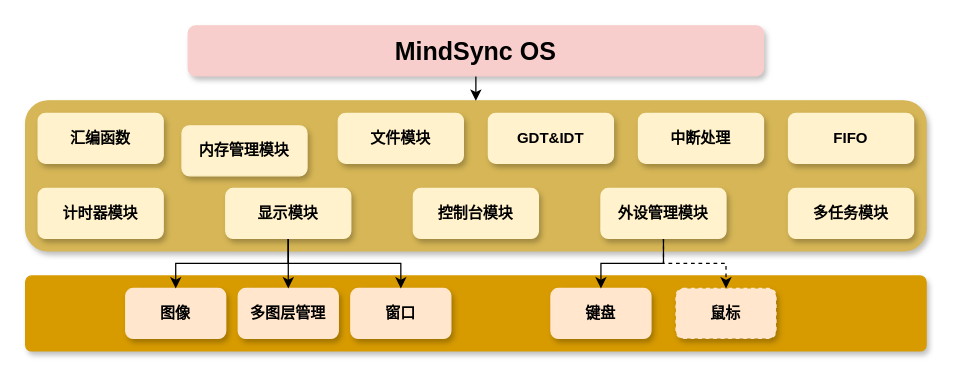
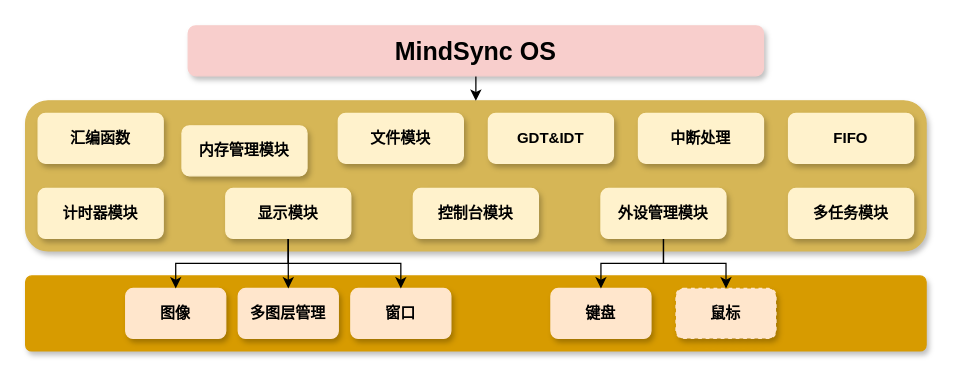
  <mxCell id="0" />
  <mxCell id="1" parent="0" />
  <mxCell id="2" value="" style="rounded=1;whiteSpace=wrap;html=1;fontStyle=1;fillColor=#D79B00;strokeColor=#D79B00;shadow=1;arcSize=8;" vertex="1" parent="1"><mxGeometry x="20" y="220" width="720" height="60" as="geometry" /></mxCell>
  <mxCell id="3" value="" style="rounded=1;whiteSpace=wrap;html=1;fillColor=#D6B656;strokeColor=#D6B656;shadow=1;align=center;verticalAlign=middle;fontFamily=Helvetica;fontSize=12;fontColor=default;fontStyle=1;" vertex="1" parent="1"><mxGeometry x="20" y="80" width="720" height="120" as="geometry" /></mxCell>
  <mxCell id="4" style="edgeStyle=orthogonalEdgeStyle;rounded=0;orthogonalLoop=1;jettySize=auto;html=1;exitX=0.5;exitY=1;exitDx=0;exitDy=0;entryX=0.5;entryY=0;entryDx=0;entryDy=0;" edge="1" parent="1" source="5" target="3"><mxGeometry relative="1" as="geometry" /></mxCell>
  <mxCell id="5" value="&lt;font style=&quot;font-size: 20px;&quot;&gt;MindSync OS&lt;/font&gt;" style="rounded=1;whiteSpace=wrap;html=1;fontStyle=1;fillColor=#F8CECC;strokeColor=#F8CECC;shadow=1;" vertex="1" parent="1"><mxGeometry x="150" y="20" width="460" height="40" as="geometry" /></mxCell>
  <mxCell id="6" value="汇编函数" style="rounded=1;whiteSpace=wrap;html=1;fontStyle=1;fillColor=#FFF2CC;strokeColor=#FFF2CC;shadow=1;" vertex="1" parent="1"><mxGeometry x="30" y="90" width="100" height="40" as="geometry" /></mxCell>
  <mxCell id="7" value="内存管理模块" style="rounded=1;whiteSpace=wrap;html=1;fontStyle=1;fillColor=#FFF2CC;strokeColor=#FFF2CC;shadow=1;" vertex="1" parent="1"><mxGeometry x="145" y="100" width="100" height="40" as="geometry" /></mxCell>
  <mxCell id="8" value="多图层管理" style="rounded=1;whiteSpace=wrap;html=1;fontStyle=1;fillColor=#ffe6cc;strokeColor=#FFE6CC;shadow=1;align=center;verticalAlign=middle;fontFamily=Helvetica;fontSize=12;fontColor=default;" vertex="1" parent="1"><mxGeometry x="190" y="230" width="80" height="40" as="geometry" /></mxCell>
  <mxCell id="9" value="图像" style="rounded=1;whiteSpace=wrap;html=1;fontStyle=1;fillColor=#ffe6cc;strokeColor=#FFE6CC;shadow=1;align=center;verticalAlign=middle;fontFamily=Helvetica;fontSize=12;fontColor=default;" vertex="1" parent="1"><mxGeometry y="230" width="80" height="40" as="geometry" x="100" /></mxCell>
  <mxCell id="10" value="GDT&amp;amp;IDT" style="rounded=1;whiteSpace=wrap;html=1;fontStyle=1;fillColor=#FFF2CC;strokeColor=#FFF2CC;shadow=1;" vertex="1" parent="1"><mxGeometry x="390" y="90" width="100" height="40" as="geometry" /></mxCell>
  <mxCell id="11" value="中断处理" style="rounded=1;whiteSpace=wrap;html=1;fontStyle=1;fillColor=#FFF2CC;strokeColor=#FFF2CC;shadow=1;" vertex="1" parent="1"><mxGeometry x="510" y="90" width="100" height="40" as="geometry" /></mxCell>
  <mxCell id="12" value="FIFO" style="rounded=1;whiteSpace=wrap;html=1;fontStyle=1;fillColor=#FFF2CC;strokeColor=#FFF2CC;shadow=1;" vertex="1" parent="1"><mxGeometry x="630" y="90" width="100" height="40" as="geometry" /></mxCell>
  <mxCell id="13" value="键盘" style="rounded=1;whiteSpace=wrap;html=1;fontStyle=1;fillColor=#ffe6cc;strokeColor=#FFE6CC;shadow=1;" vertex="1" parent="1"><mxGeometry x="440" y="230" width="80" height="40" as="geometry" /></mxCell>
  <mxCell id="14" value="鼠标" style="rounded=1;whiteSpace=wrap;html=1;fontStyle=1;fillColor=#FFE6CC;strokeColor=#FFE6CC;shadow=1;dashed=1;" vertex="1" parent="1"><mxGeometry x="540" y="230" width="80" height="40" as="geometry" /></mxCell>
  <mxCell id="15" value="计时器模块" style="rounded=1;whiteSpace=wrap;html=1;fontStyle=1;fillColor=#FFF2CC;strokeColor=#FFF2CC;shadow=1;" vertex="1" parent="1"><mxGeometry x="30" y="150" width="100" height="40" as="geometry" /></mxCell>
  <mxCell id="16" value="多任务模块" style="rounded=1;whiteSpace=wrap;html=1;fontStyle=1;fillColor=#FFF2CC;strokeColor=#FFF2CC;shadow=1;" vertex="1" parent="1"><mxGeometry x="630" y="150" width="100" height="40" as="geometry" /></mxCell>
  <mxCell id="17" value="窗口" style="rounded=1;whiteSpace=wrap;html=1;fontStyle=1;fillColor=#ffe6cc;strokeColor=#FFE6CC;shadow=1;align=center;verticalAlign=middle;fontFamily=Helvetica;fontSize=12;fontColor=default;" vertex="1" parent="1"><mxGeometry x="280" y="230" width="80" height="40" as="geometry" /></mxCell>
  <mxCell id="18" value="文件模块" style="rounded=1;whiteSpace=wrap;html=1;fontStyle=1;fillColor=#FFF2CC;strokeColor=#FFF2CC;shadow=1;" vertex="1" parent="1"><mxGeometry x="270" y="90" width="100" height="40" as="geometry" /></mxCell>
  <mxCell id="19" value="控制台模块" style="rounded=1;whiteSpace=wrap;html=1;fontStyle=1;fillColor=#FFF2CC;strokeColor=#FFF2CC;shadow=1;" vertex="1" parent="1"><mxGeometry x="330" y="150" width="100" height="40" as="geometry" /></mxCell>
  <mxCell id="20" style="edgeStyle=orthogonalEdgeStyle;rounded=0;orthogonalLoop=1;jettySize=auto;html=1;exitX=0.5;exitY=1;exitDx=0;exitDy=0;" edge="1" parent="1" source="22" target="13"><mxGeometry relative="1" as="geometry" /></mxCell>
- <mxCell id="21" style="edgeStyle=orthogonalEdgeStyle;rounded=0;orthogonalLoop=1;jettySize=auto;html=1;exitX=0.5;exitY=1;exitDx=0;exitDy=0;dashed=1;" edge="1" parent="1" source="22" target="14"><mxGeometry relative="1" as="geometry" /></mxCell>
+ <mxCell id="21" style="edgeStyle=orthogonalEdgeStyle;rounded=0;orthogonalLoop=1;jettySize=auto;html=1;exitX=0.5;exitY=1;exitDx=0;exitDy=0;" edge="1" parent="1" source="22" target="14"><mxGeometry relative="1" as="geometry" /></mxCell>
  <mxCell id="22" value="外设管理模块" style="rounded=1;whiteSpace=wrap;html=1;fontStyle=1;fillColor=#FFF2CC;strokeColor=#FFF2CC;shadow=1;" vertex="1" parent="1"><mxGeometry x="480" y="150" width="100" height="40" as="geometry" /></mxCell>
  <mxCell id="23" style="edgeStyle=orthogonalEdgeStyle;rounded=0;orthogonalLoop=1;jettySize=auto;html=1;exitX=0.5;exitY=1;exitDx=0;exitDy=0;entryX=0.5;entryY=0;entryDx=0;entryDy=0;" edge="1" parent="1" source="26" target="8"><mxGeometry relative="1" as="geometry" /></mxCell>
  <mxCell id="24" style="edgeStyle=orthogonalEdgeStyle;rounded=0;orthogonalLoop=1;jettySize=auto;html=1;exitX=0.5;exitY=1;exitDx=0;exitDy=0;" edge="1" parent="1" source="26" target="9"><mxGeometry relative="1" as="geometry" /></mxCell>
  <mxCell id="25" style="edgeStyle=orthogonalEdgeStyle;rounded=0;orthogonalLoop=1;jettySize=auto;html=1;exitX=0.5;exitY=1;exitDx=0;exitDy=0;" edge="1" parent="1" source="26" target="17"><mxGeometry relative="1" as="geometry" /></mxCell>
  <mxCell id="26" value="显示模块" style="rounded=1;whiteSpace=wrap;html=1;fontStyle=1;fillColor=#FFF2CC;strokeColor=#FFF2CC;shadow=1;" vertex="1" parent="1"><mxGeometry x="180" y="150" width="100" height="40" as="geometry" /></mxCell>
